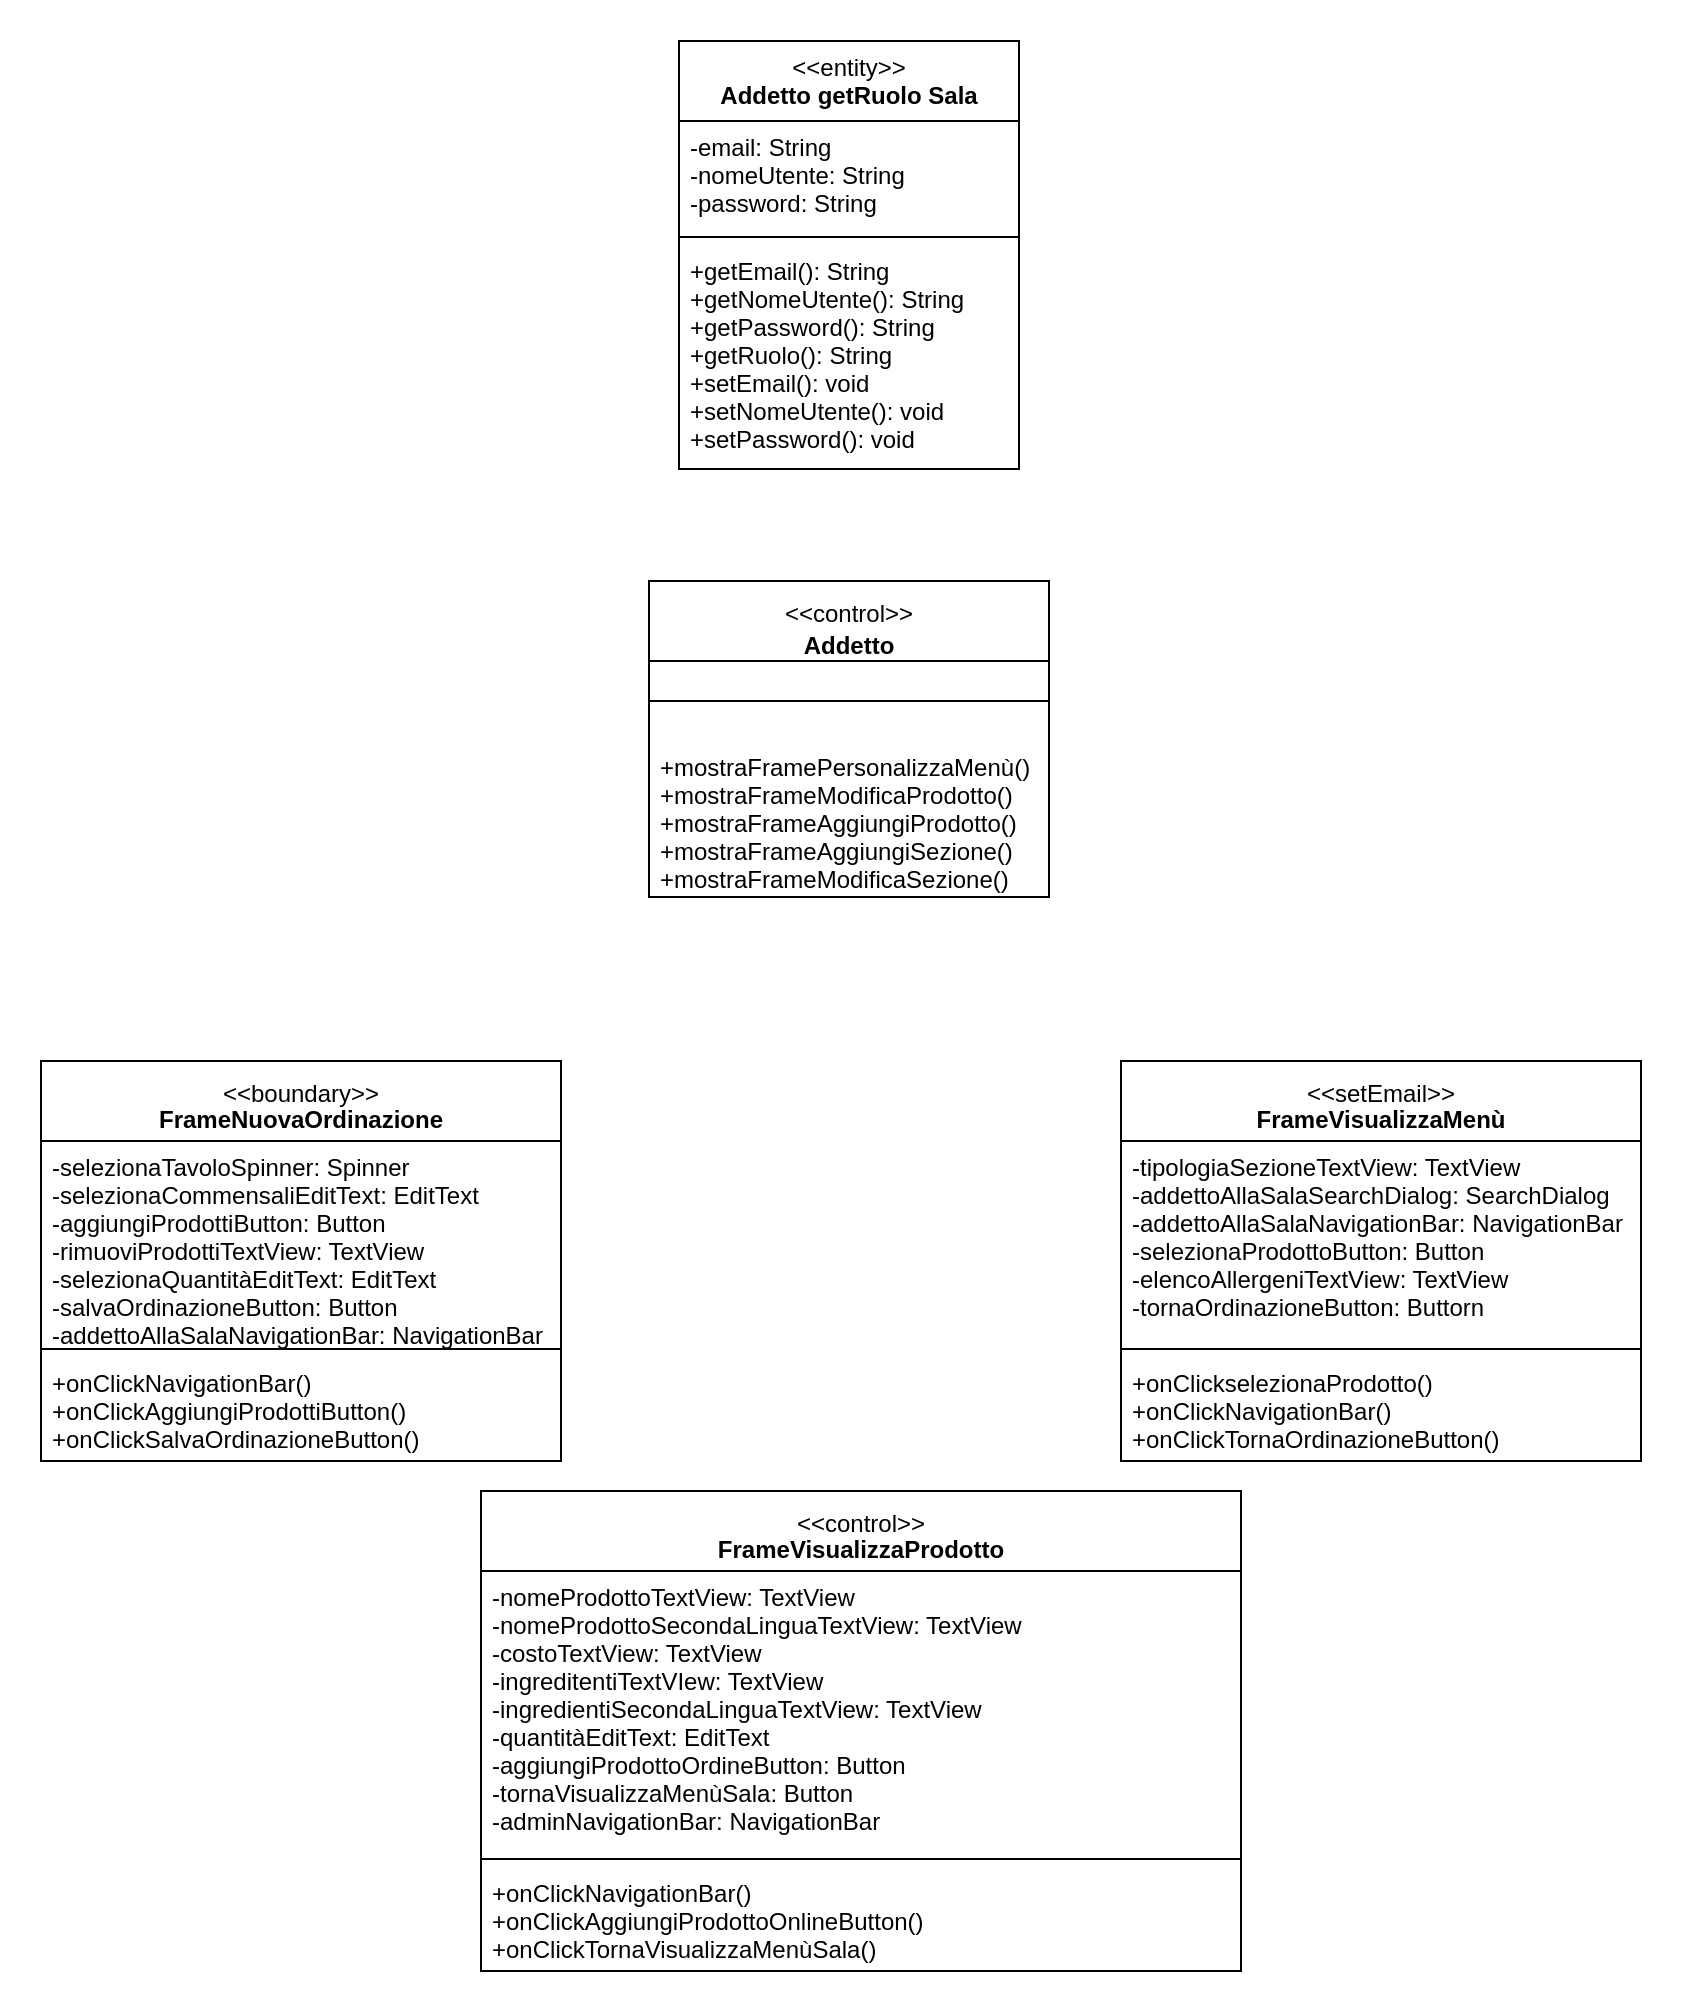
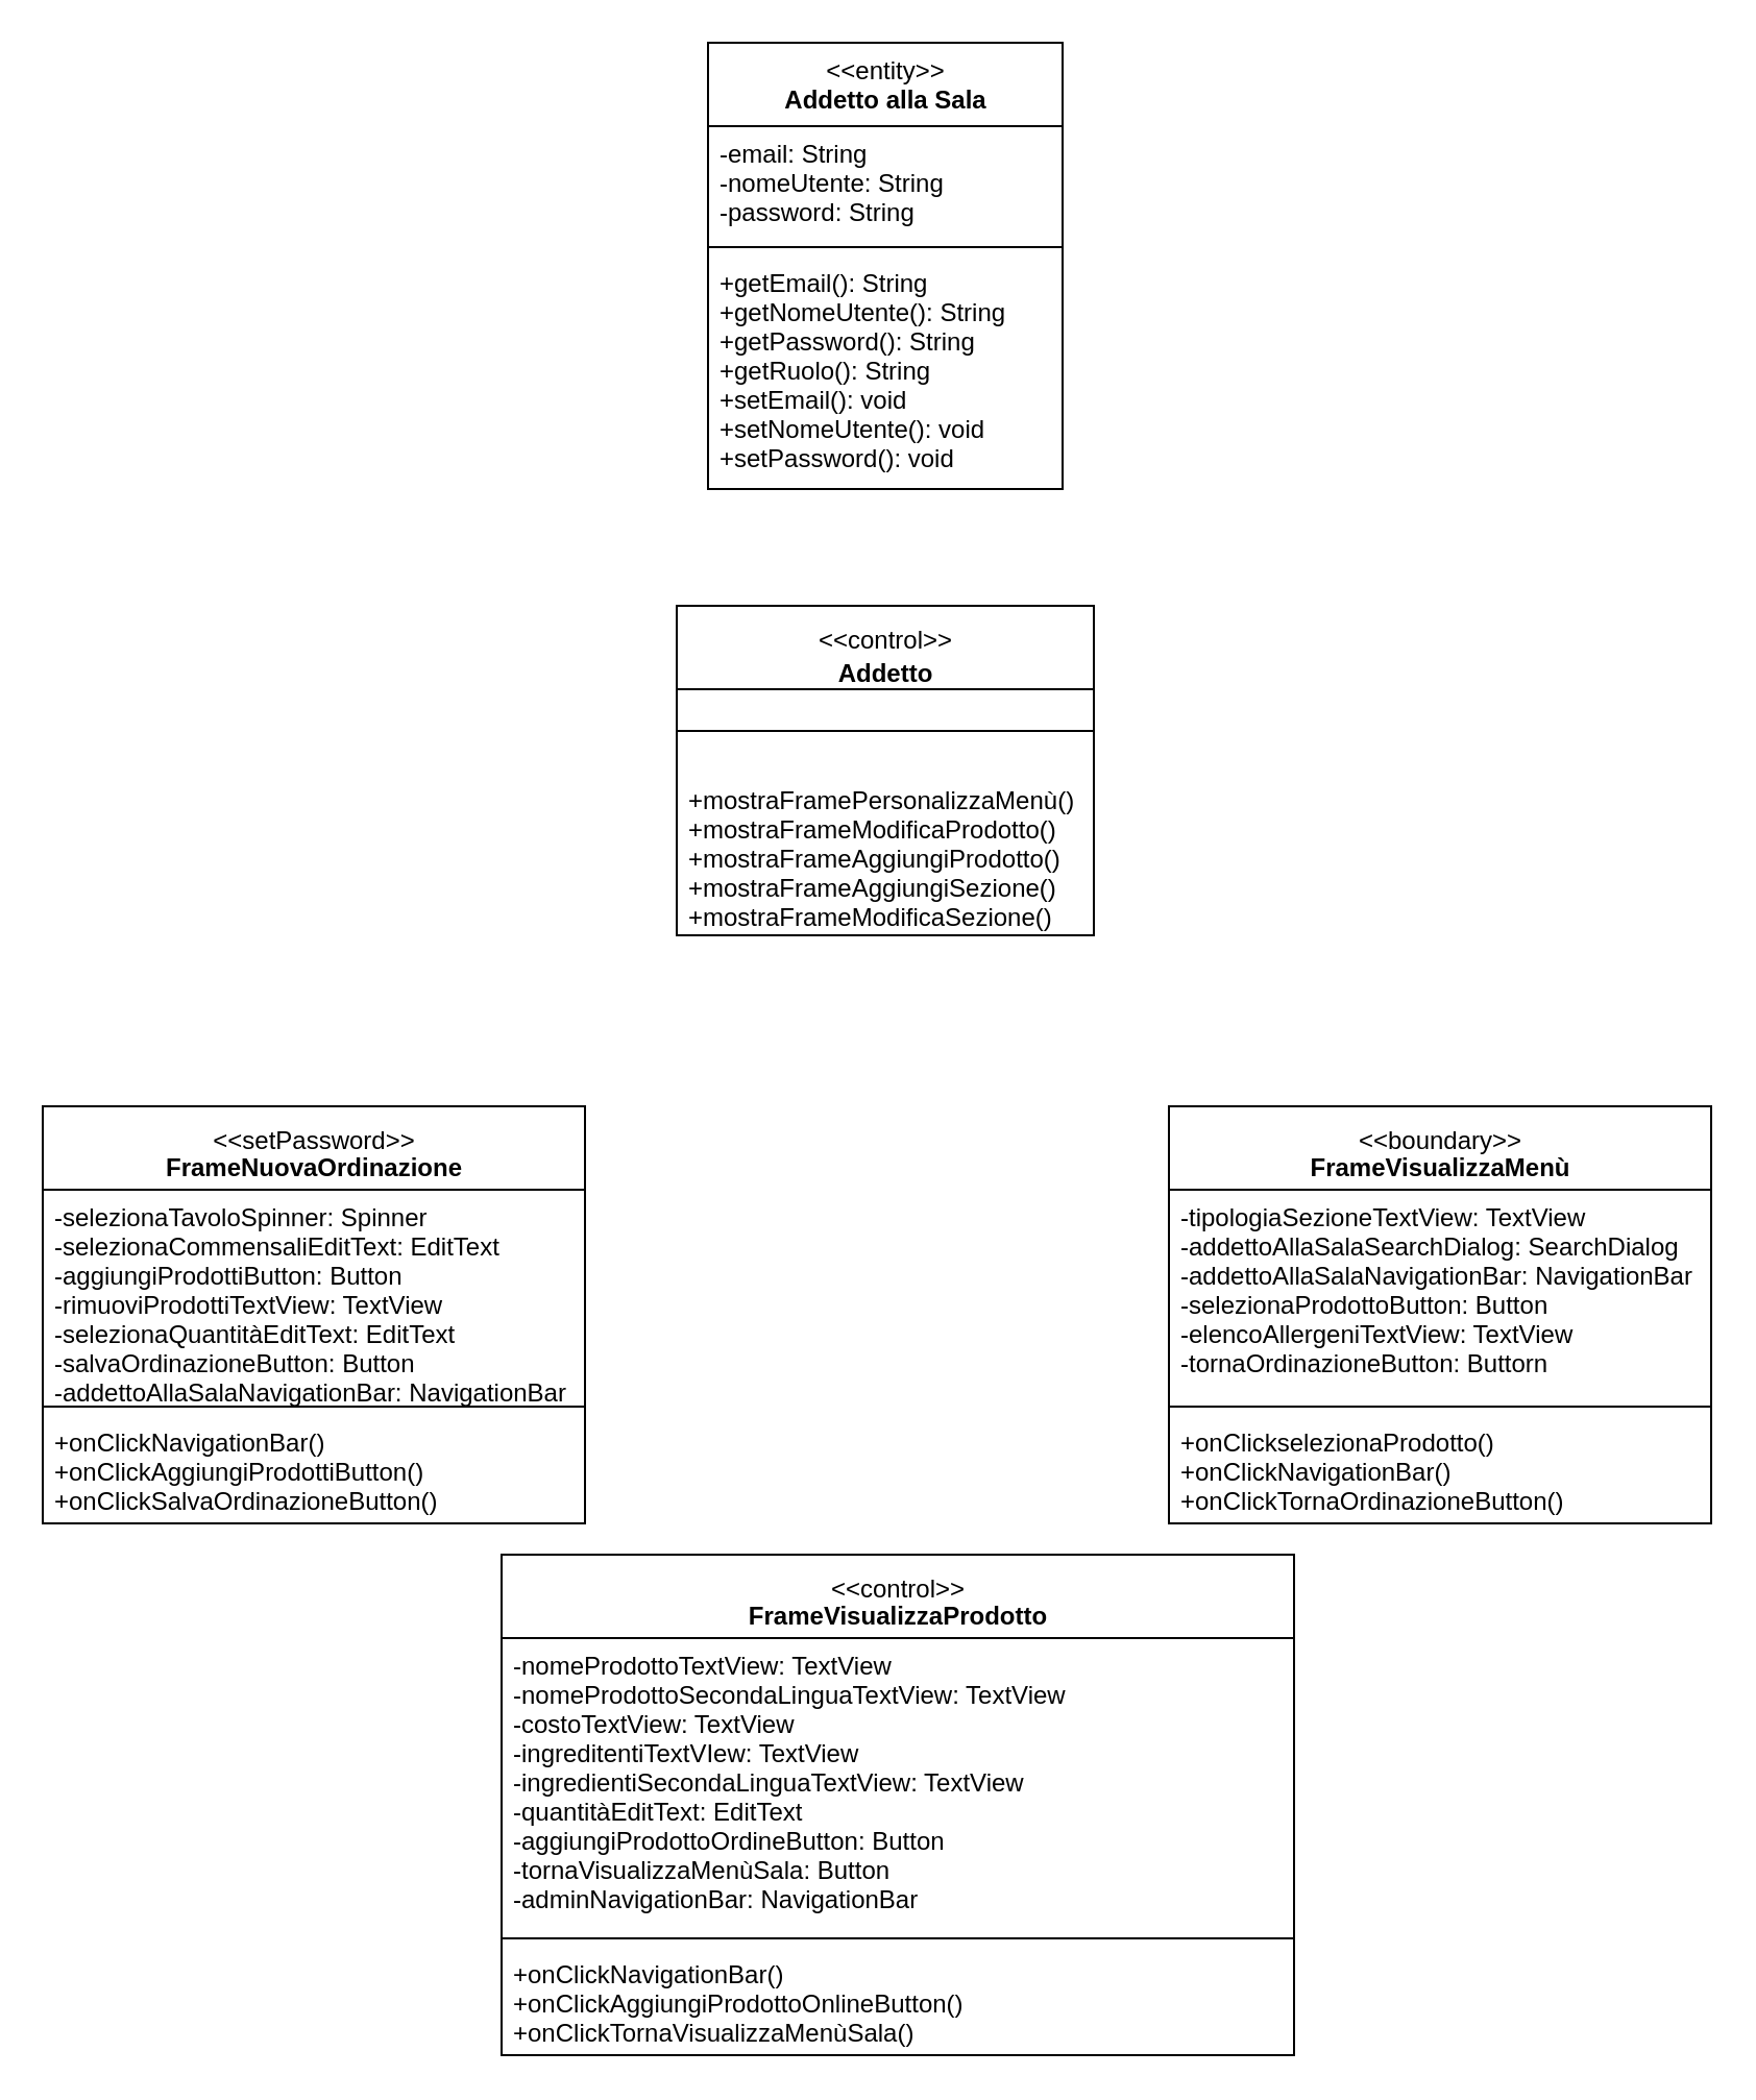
  <mxCell id="0" />
  <mxCell id="1" parent="0" />
- <mxCell id="2" value="&lt;span style=&quot;font-weight: normal;&quot;&gt;&amp;lt;&amp;lt;entity&amp;gt;&amp;gt;&lt;/span&gt;&lt;br&gt;Addetto getRuolo Sala" style="swimlane;fontStyle=1;align=center;verticalAlign=top;childLayout=stackLayout;horizontal=1;startSize=40;horizontalStack=0;resizeParent=1;resizeParentMax=0;resizeLast=0;collapsible=1;marginBottom=0;html=1;" vertex="1" parent="1"><mxGeometry x="339" y="20" width="170" height="214" as="geometry" /></mxCell>
+ <mxCell id="2" value="&lt;span style=&quot;font-weight: normal;&quot;&gt;&amp;lt;&amp;lt;entity&amp;gt;&amp;gt;&lt;/span&gt;&lt;br&gt;Addetto alla Sala" style="swimlane;fontStyle=1;align=center;verticalAlign=top;childLayout=stackLayout;horizontal=1;startSize=40;horizontalStack=0;resizeParent=1;resizeParentMax=0;resizeLast=0;collapsible=1;marginBottom=0;html=1;" vertex="1" parent="1"><mxGeometry x="339" y="20" width="170" height="214" as="geometry" /></mxCell>
  <mxCell id="3" value="-email: String&#10;-nomeUtente: String&#10;-password: String" style="text;strokeColor=none;fillColor=none;align=left;verticalAlign=top;spacingLeft=4;spacingRight=4;overflow=hidden;rotatable=0;points=[[0,0.5],[1,0.5]];portConstraint=eastwest;" vertex="1" parent="2"><mxGeometry y="40" width="170" height="54" as="geometry" /></mxCell>
  <mxCell id="4" value="" style="line;strokeWidth=1;fillColor=none;align=left;verticalAlign=middle;spacingTop=-1;spacingLeft=3;spacingRight=3;rotatable=0;labelPosition=right;points=[];portConstraint=eastwest;strokeColor=inherit;" vertex="1" parent="2"><mxGeometry y="94" width="170" height="8" as="geometry" /></mxCell>
  <mxCell id="5" value="+getEmail(): String&#10;+getNomeUtente(): String&#10;+getPassword(): String&#10;+getRuolo(): String&#10;+setEmail(): void&#10;+setNomeUtente(): void&#10;+setPassword(): void" style="text;strokeColor=none;fillColor=none;align=left;verticalAlign=top;spacingLeft=4;spacingRight=4;overflow=hidden;rotatable=0;points=[[0,0.5],[1,0.5]];portConstraint=eastwest;" vertex="1" parent="2"><mxGeometry y="102" width="170" height="112" as="geometry" /></mxCell>
  <mxCell id="6" value="&lt;p style=&quot;border-color: var(--border-color); font-weight: 400; margin: 4px 0px 0px; line-height: 12px;&quot;&gt;&amp;lt;&amp;lt;control&amp;gt;&amp;gt;&lt;/p&gt;&lt;p style=&quot;border-color: var(--border-color); font-weight: 400; margin: 4px 0px 0px; line-height: 12px;&quot;&gt;&lt;b style=&quot;border-color: var(--border-color);&quot;&gt;Addetto&lt;/b&gt;&lt;/p&gt;" style="swimlane;fontStyle=1;align=center;verticalAlign=top;childLayout=stackLayout;horizontal=1;startSize=40;horizontalStack=0;resizeParent=1;resizeParentMax=0;resizeLast=0;collapsible=1;marginBottom=0;html=1;" vertex="1" parent="1"><mxGeometry x="324" y="290" width="200" height="158" as="geometry" /></mxCell>
  <mxCell id="7" value="" style="line;strokeWidth=1;fillColor=none;align=left;verticalAlign=middle;spacingTop=-1;spacingLeft=3;spacingRight=3;rotatable=0;labelPosition=right;points=[];portConstraint=eastwest;strokeColor=inherit;" vertex="1" parent="6"><mxGeometry y="40" width="200" height="40" as="geometry" /></mxCell>
  <mxCell id="8" value="+mostraFramePersonalizzaMenù()&#10;+mostraFrameModificaProdotto()&#10;+mostraFrameAggiungiProdotto()&#10;+mostraFrameAggiungiSezione()&#10;+mostraFrameModificaSezione()" style="text;strokeColor=none;fillColor=none;align=left;verticalAlign=top;spacingLeft=4;spacingRight=4;overflow=hidden;rotatable=0;points=[[0,0.5],[1,0.5]];portConstraint=eastwest;" vertex="1" parent="6"><mxGeometry y="80" width="200" height="78" as="geometry" /></mxCell>
- <mxCell id="9" value="&lt;p style=&quot;border-color: var(--border-color); font-weight: 400; margin: 4px 0px 0px; line-height: 12px;&quot;&gt;&amp;lt;&amp;lt;boundary&amp;gt;&amp;gt;&lt;/p&gt;FrameNuovaOrdinazione" style="swimlane;fontStyle=1;align=center;verticalAlign=top;childLayout=stackLayout;horizontal=1;startSize=40;horizontalStack=0;resizeParent=1;resizeParentMax=0;resizeLast=0;collapsible=1;marginBottom=0;html=1;" vertex="1" parent="1"><mxGeometry x="20" y="530" width="260" height="200" as="geometry" /></mxCell>
+ <mxCell id="9" value="&lt;p style=&quot;border-color: var(--border-color); font-weight: 400; margin: 4px 0px 0px; line-height: 12px;&quot;&gt;&amp;lt;&amp;lt;setPassword&amp;gt;&amp;gt;&lt;/p&gt;FrameNuovaOrdinazione" style="swimlane;fontStyle=1;align=center;verticalAlign=top;childLayout=stackLayout;horizontal=1;startSize=40;horizontalStack=0;resizeParent=1;resizeParentMax=0;resizeLast=0;collapsible=1;marginBottom=0;html=1;" vertex="1" parent="1"><mxGeometry x="20" y="530" width="260" height="200" as="geometry" /></mxCell>
  <mxCell id="10" value="-selezionaTavoloSpinner: Spinner&#10;-selezionaCommensaliEditText: EditText&#10;-aggiungiProdottiButton: Button&#10;-rimuoviProdottiTextView: TextView&#10;-selezionaQuantitàEditText: EditText&#10;-salvaOrdinazioneButton: Button&#10;-addettoAllaSalaNavigationBar: NavigationBar&#10;&#10;" style="text;strokeColor=none;fillColor=none;align=left;verticalAlign=top;spacingLeft=4;spacingRight=4;overflow=hidden;rotatable=0;points=[[0,0.5],[1,0.5]];portConstraint=eastwest;" vertex="1" parent="9"><mxGeometry y="40" width="260" height="100" as="geometry" /></mxCell>
  <mxCell id="11" value="" style="line;strokeWidth=1;fillColor=none;align=left;verticalAlign=middle;spacingTop=-1;spacingLeft=3;spacingRight=3;rotatable=0;labelPosition=right;points=[];portConstraint=eastwest;strokeColor=inherit;" vertex="1" parent="9"><mxGeometry y="140" width="260" height="8" as="geometry" /></mxCell>
  <mxCell id="12" value="+onClickNavigationBar()&#10;+onClickAggiungiProdottiButton()&#10;+onClickSalvaOrdinazioneButton()" style="text;strokeColor=none;fillColor=none;align=left;verticalAlign=top;spacingLeft=4;spacingRight=4;overflow=hidden;rotatable=0;points=[[0,0.5],[1,0.5]];portConstraint=eastwest;" vertex="1" parent="9"><mxGeometry y="148" width="260" height="52" as="geometry" /></mxCell>
- <mxCell id="13" value="&lt;p style=&quot;border-color: var(--border-color); font-weight: 400; margin: 4px 0px 0px; line-height: 12px;&quot;&gt;&amp;lt;&amp;lt;setEmail&amp;gt;&amp;gt;&lt;/p&gt;FrameVisualizzaMenù" style="swimlane;fontStyle=1;align=center;verticalAlign=top;childLayout=stackLayout;horizontal=1;startSize=40;horizontalStack=0;resizeParent=1;resizeParentMax=0;resizeLast=0;collapsible=1;marginBottom=0;html=1;" vertex="1" parent="1"><mxGeometry x="560" y="530" width="260" height="200" as="geometry" /></mxCell>
+ <mxCell id="13" value="&lt;p style=&quot;border-color: var(--border-color); font-weight: 400; margin: 4px 0px 0px; line-height: 12px;&quot;&gt;&amp;lt;&amp;lt;boundary&amp;gt;&amp;gt;&lt;/p&gt;FrameVisualizzaMenù" style="swimlane;fontStyle=1;align=center;verticalAlign=top;childLayout=stackLayout;horizontal=1;startSize=40;horizontalStack=0;resizeParent=1;resizeParentMax=0;resizeLast=0;collapsible=1;marginBottom=0;html=1;" vertex="1" parent="1"><mxGeometry x="560" y="530" width="260" height="200" as="geometry" /></mxCell>
  <mxCell id="14" value="-tipologiaSezioneTextView: TextView&#10;-addettoAllaSalaSearchDialog: SearchDialog&#10;-addettoAllaSalaNavigationBar: NavigationBar&#10;-selezionaProdottoButton: Button&#10;-elencoAllergeniTextView: TextView&#10;-tornaOrdinazioneButton: Buttorn" style="text;strokeColor=none;fillColor=none;align=left;verticalAlign=top;spacingLeft=4;spacingRight=4;overflow=hidden;rotatable=0;points=[[0,0.5],[1,0.5]];portConstraint=eastwest;" vertex="1" parent="13"><mxGeometry y="40" width="260" height="100" as="geometry" /></mxCell>
  <mxCell id="15" value="" style="line;strokeWidth=1;fillColor=none;align=left;verticalAlign=middle;spacingTop=-1;spacingLeft=3;spacingRight=3;rotatable=0;labelPosition=right;points=[];portConstraint=eastwest;strokeColor=inherit;" vertex="1" parent="13"><mxGeometry y="140" width="260" height="8" as="geometry" /></mxCell>
  <mxCell id="16" value="+onClickselezionaProdotto()&#10;+onClickNavigationBar()&#10;+onClickTornaOrdinazioneButton()" style="text;strokeColor=none;fillColor=none;align=left;verticalAlign=top;spacingLeft=4;spacingRight=4;overflow=hidden;rotatable=0;points=[[0,0.5],[1,0.5]];portConstraint=eastwest;" vertex="1" parent="13"><mxGeometry y="148" width="260" height="52" as="geometry" /></mxCell>
  <mxCell id="17" value="&lt;p style=&quot;border-color: var(--border-color); font-weight: 400; margin: 4px 0px 0px; line-height: 12px;&quot;&gt;&amp;lt;&amp;lt;control&amp;gt;&amp;gt;&lt;/p&gt;FrameVisualizzaProdotto" style="swimlane;fontStyle=1;align=center;verticalAlign=top;childLayout=stackLayout;horizontal=1;startSize=40;horizontalStack=0;resizeParent=1;resizeParentMax=0;resizeLast=0;collapsible=1;marginBottom=0;html=1;" vertex="1" parent="1"><mxGeometry x="240" y="745" width="380" height="240" as="geometry" /></mxCell>
  <mxCell id="18" value="-nomeProdottoTextView: TextView&#10;-nomeProdottoSecondaLinguaTextView: TextView&#10;-costoTextView: TextView&#10;-ingreditentiTextVIew: TextView&#10;-ingredientiSecondaLinguaTextView: TextView&#10;-quantitàEditText: EditText&#10;-aggiungiProdottoOrdineButton: Button&#10;-tornaVisualizzaMenùSala: Button&#10;-adminNavigationBar: NavigationBar" style="text;strokeColor=none;fillColor=none;align=left;verticalAlign=top;spacingLeft=4;spacingRight=4;overflow=hidden;rotatable=0;points=[[0,0.5],[1,0.5]];portConstraint=eastwest;" vertex="1" parent="17"><mxGeometry y="40" width="380" height="140" as="geometry" /></mxCell>
  <mxCell id="19" value="" style="line;strokeWidth=1;fillColor=none;align=left;verticalAlign=middle;spacingTop=-1;spacingLeft=3;spacingRight=3;rotatable=0;labelPosition=right;points=[];portConstraint=eastwest;strokeColor=inherit;" vertex="1" parent="17"><mxGeometry y="180" width="380" height="8" as="geometry" /></mxCell>
  <mxCell id="20" value="+onClickNavigationBar()&#10;+onClickAggiungiProdottoOnlineButton()&#10;+onClickTornaVisualizzaMenùSala()&#10;" style="text;strokeColor=none;fillColor=none;align=left;verticalAlign=top;spacingLeft=4;spacingRight=4;overflow=hidden;rotatable=0;points=[[0,0.5],[1,0.5]];portConstraint=eastwest;" vertex="1" parent="17"><mxGeometry y="188" width="380" height="52" as="geometry" /></mxCell>
